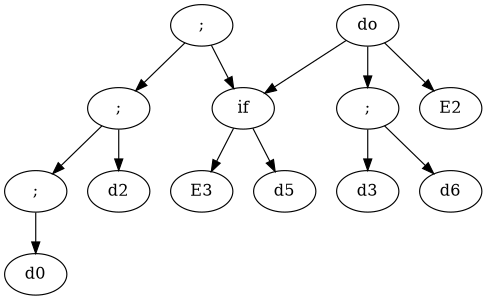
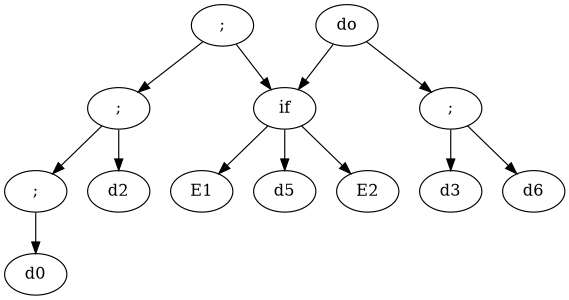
  digraph {
    n1 [label=";"]
    d0
    n3 [label=";"]
    d2
    n5 [label=";"]
    if
-   E1 [label=E3]
+   E1
    d5
    do
    n10 [label=";"]
    E2
    d3
    n13 [label=d6]
    n1 -> d0
    n3 -> n1
    n3 -> d2
    n5 -> n3
    n5 -> if
    if -> E1
    if -> d5
    do -> if
    do -> n10
-   do -> E2
+   if -> E2
    n10 -> d3
    n10 -> n13
  }
